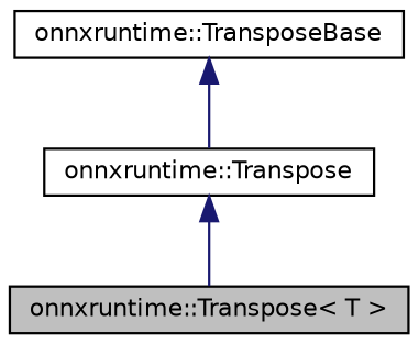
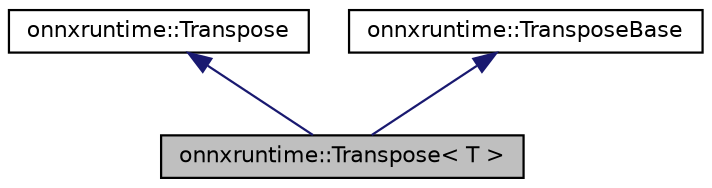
  digraph {
    node [color=black fillcolor=white fontname=Helvetica fontsize=10 shape=record style=filled]
    edge [color=midnightblue dir=back fontname=Helvetica fontsize=10 labelfontname=Helvetica labelfontsize=10 style=solid]
    n1 [fillcolor=grey75 fontcolor=black height=0.2 label="onnxruntime::Transpose\< T \>" width=0.4]
    n2 [height=0.2 label="onnxruntime::Transpose" width=0.4]
    n3 [height=0.2 label="onnxruntime::TransposeBase" width=0.4]
    n2 -> n1
-   n3 -> n2
+   n3 -> n1
  }
